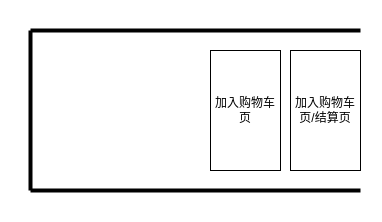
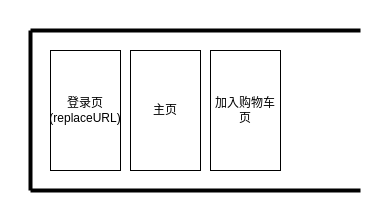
  <mxCell id="0" />
  <mxCell id="1" parent="0" />
  <mxCell id="2" value="" style="line;strokeWidth=4;html=1;perimeter=backbonePerimeter;points=[];outlineConnect=0;" vertex="1" parent="1"><mxGeometry x="30" y="20" width="330" height="20" as="geometry" /></mxCell>
  <mxCell id="3" value="" style="line;strokeWidth=4;direction=south;html=1;perimeter=backbonePerimeter;points=[];outlineConnect=0;" vertex="1" parent="1"><mxGeometry x="20" y="30" width="20" height="160" as="geometry" /></mxCell>
  <mxCell id="4" value="" style="line;strokeWidth=4;html=1;perimeter=backbonePerimeter;points=[];outlineConnect=0;" vertex="1" parent="1"><mxGeometry x="30" y="180" width="330" height="20" as="geometry" /></mxCell>
+ <mxCell id="5" value="登录页&lt;br&gt;(replaceURL)" style="rounded=0;whiteSpace=wrap;html=1;" vertex="1" parent="1"><mxGeometry x="50" y="50" width="70" height="120" as="geometry" /></mxCell>
+ <mxCell id="6" value="主页" style="rounded=0;whiteSpace=wrap;html=1;" vertex="1" parent="1"><mxGeometry x="130" y="50" width="70" height="120" as="geometry" /></mxCell>
  <mxCell id="7" value="加入购物车页" style="rounded=0;whiteSpace=wrap;html=1;" vertex="1" parent="1"><mxGeometry x="210" y="50" width="70" height="120" as="geometry" /></mxCell>
- <mxCell id="8" value="加入购物车页/结算页" style="rounded=0;whiteSpace=wrap;html=1;" vertex="1" parent="1"><mxGeometry x="290" y="50" width="70" height="120" as="geometry" /></mxCell>
